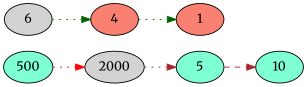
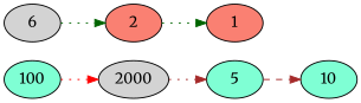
  digraph {
    fontname=Merriweather
    rankdir=LR
    node [fillcolor=aquamarine fontname=Merriweather style=filled]
    edge [color=brown fontname=Merriweather style=dotted]
    n1 [label=5]
    n2 [label=10]
    n3 [fillcolor=lightgrey label=6]
-   n4 [fillcolor=salmon label=4]
+   n4 [fillcolor=salmon label=2]
    n5 [fillcolor=salmon label=1]
-   n6 [label=500]
+   n6 [label=100]
    n7 [fillcolor=lightgrey label=2000]
    n1 -> n2 [style=dashed]
    n3 -> n4 [color=darkgreen]
    n4 -> n5 [color=darkgreen]
    n6 -> n7 [color=red]
    n7 -> n1
  }
